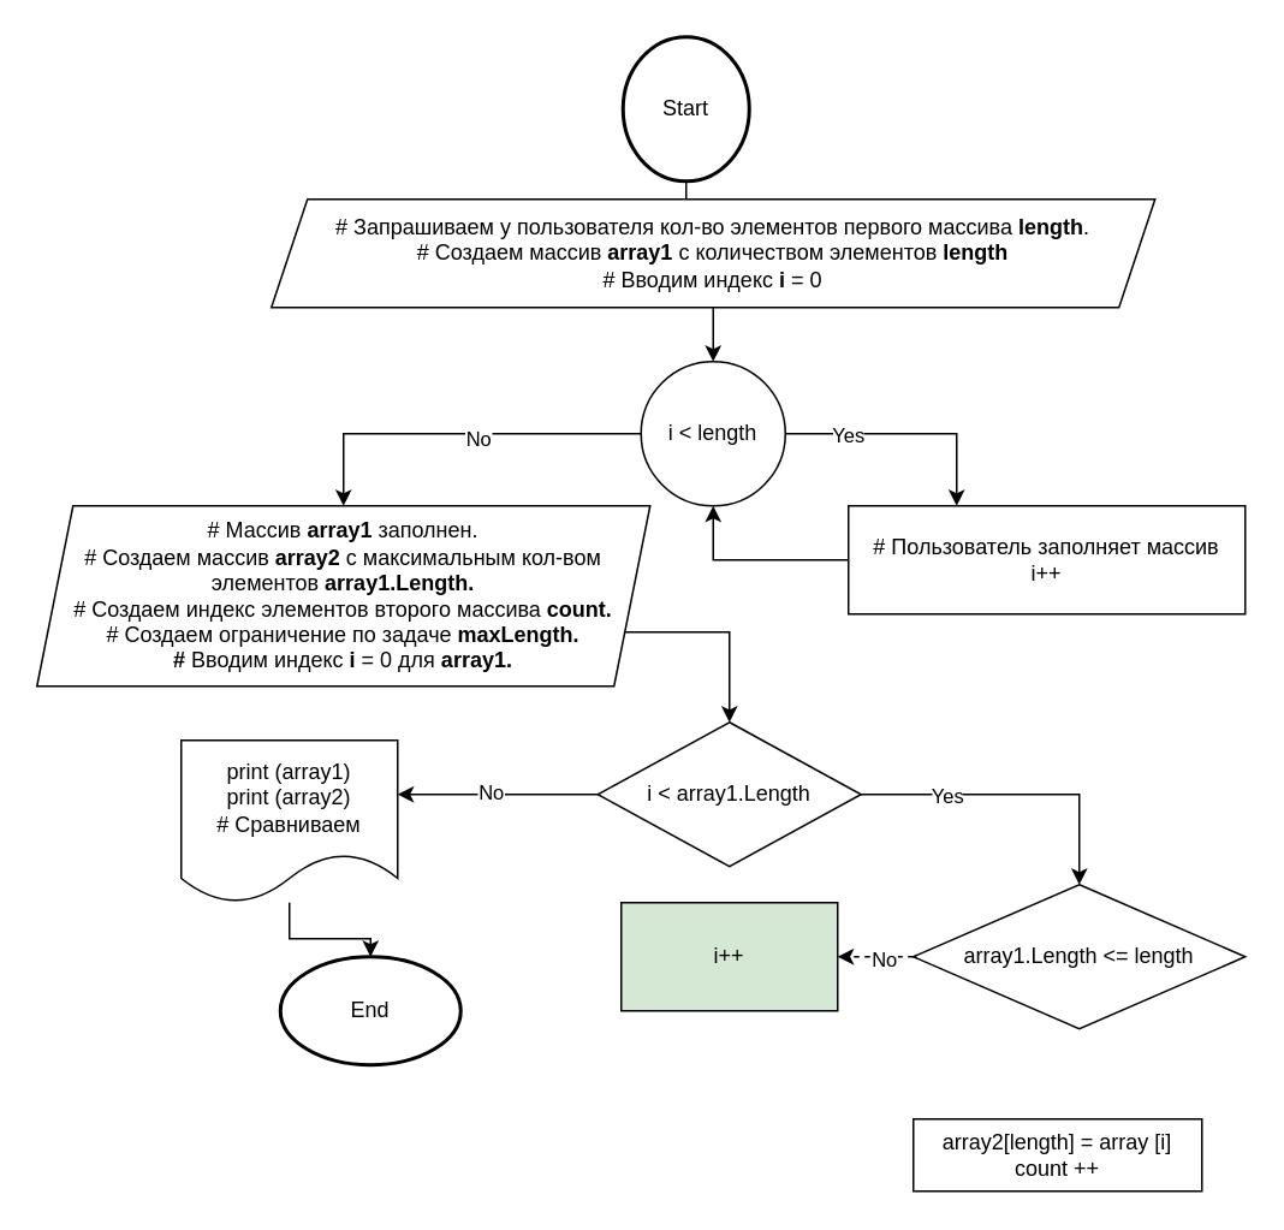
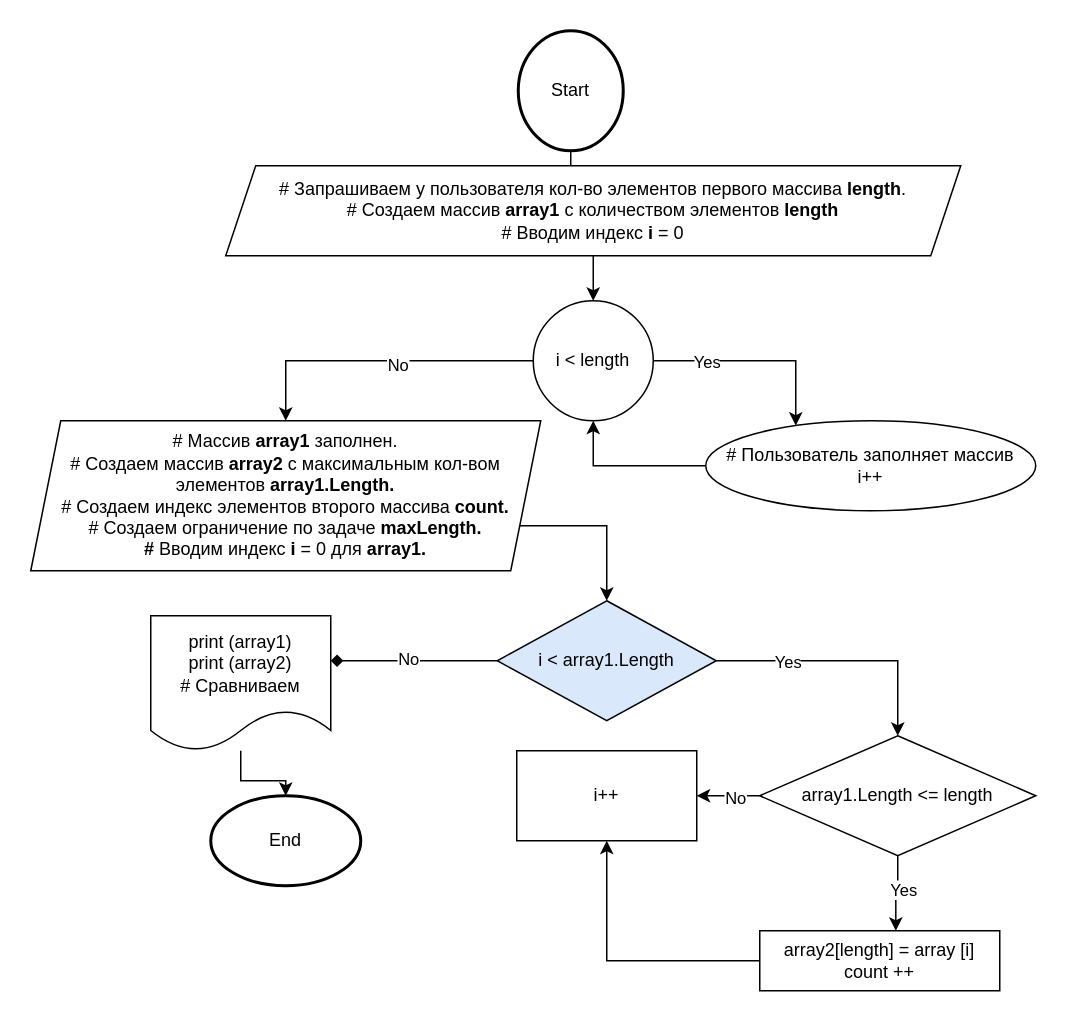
  <mxCell id="0" />
  <mxCell id="1" parent="0" />
  <mxCell id="2" value="" style="edgeStyle=orthogonalEdgeStyle;rounded=0;orthogonalLoop=1;jettySize=auto;html=1;" parent="1" source="3" target="6" edge="1"><mxGeometry relative="1" as="geometry" /></mxCell>
  <mxCell id="3" value="Start" style="strokeWidth=2;html=1;shape=mxgraph.flowchart.start_1;whiteSpace=wrap;" parent="1" vertex="1"><mxGeometry x="345" y="20" width="70" height="80" as="geometry" /></mxCell>
- <mxCell id="4" value="End" style="strokeWidth=2;html=1;shape=mxgraph.flowchart.start_1;whiteSpace=wrap;" parent="1" vertex="1"><mxGeometry x="155" y="530" width="100" height="60" as="geometry" /></mxCell>
+ <mxCell id="4" value="End" style="strokeWidth=2;html=1;shape=mxgraph.flowchart.start_1;whiteSpace=wrap;" parent="1" vertex="1"><mxGeometry x="140" y="530" width="100" height="60" as="geometry" /></mxCell>
  <mxCell id="5" value="" style="edgeStyle=orthogonalEdgeStyle;rounded=0;orthogonalLoop=1;jettySize=auto;html=1;" parent="1" source="6" target="21" edge="1"><mxGeometry relative="1" as="geometry" /></mxCell>
  <mxCell id="6" value="# Запрашиваем у пользователя кол-во элементов первого массива&amp;nbsp;&lt;b&gt;length&lt;/b&gt;.&lt;br&gt;# Создаем массив &lt;b&gt;array1&lt;/b&gt; с количеством элементов &lt;b&gt;length&lt;/b&gt;&lt;br&gt;# Вводим индекс &lt;b&gt;i&lt;/b&gt; = 0" style="shape=parallelogram;perimeter=parallelogramPerimeter;whiteSpace=wrap;html=1;fixedSize=1;" parent="1" vertex="1"><mxGeometry x="150" y="110" width="490" height="60" as="geometry" /></mxCell>
- <mxCell id="9" style="edgeStyle=orthogonalEdgeStyle;rounded=0;orthogonalLoop=1;jettySize=auto;html=1;entryX=1;entryY=0.5;entryDx=0;entryDy=0;dashed=1;" parent="1" source="11" target="14" edge="1"><mxGeometry relative="1" as="geometry" /></mxCell>
+ <mxCell id="7" style="edgeStyle=orthogonalEdgeStyle;rounded=0;orthogonalLoop=1;jettySize=auto;html=1;entryX=0.567;entryY=0;entryDx=0;entryDy=0;entryPerimeter=0;" parent="1" source="11" target="13" edge="1"><mxGeometry relative="1" as="geometry" /></mxCell>
+ <mxCell id="8" value="Yes" style="edgeLabel;html=1;align=center;verticalAlign=middle;resizable=0;points=[];" parent="7" vertex="1" connectable="0"><mxGeometry x="-0.154" y="3" relative="1" as="geometry"><mxPoint as="offset" /></mxGeometry></mxCell>
+ <mxCell id="9" style="edgeStyle=orthogonalEdgeStyle;rounded=0;orthogonalLoop=1;jettySize=auto;html=1;entryX=1;entryY=0.5;entryDx=0;entryDy=0;" parent="1" source="11" target="14" edge="1"><mxGeometry relative="1" as="geometry" /></mxCell>
  <mxCell id="10" value="No" style="edgeLabel;html=1;align=center;verticalAlign=middle;resizable=0;points=[];" parent="9" vertex="1" connectable="0"><mxGeometry x="-0.214" y="1" relative="1" as="geometry"><mxPoint as="offset" /></mxGeometry></mxCell>
  <mxCell id="11" value="array1.Length &amp;lt;= length" style="rhombus;whiteSpace=wrap;html=1;" parent="1" vertex="1"><mxGeometry x="506" y="490" width="184" height="80" as="geometry" /></mxCell>
+ <mxCell id="12" style="edgeStyle=orthogonalEdgeStyle;rounded=0;orthogonalLoop=1;jettySize=auto;html=1;entryX=0.5;entryY=1;entryDx=0;entryDy=0;" parent="1" source="13" target="14" edge="1"><mxGeometry relative="1" as="geometry" /></mxCell>
  <mxCell id="13" value="array2[length] = array [i]&lt;br&gt;count ++" style="rounded=0;whiteSpace=wrap;html=1;" parent="1" vertex="1"><mxGeometry x="506" y="620" width="160" height="40" as="geometry" /></mxCell>
- <mxCell id="14" value="i++" style="rounded=0;whiteSpace=wrap;html=1;fillColor=#d5e8d4;" parent="1" vertex="1"><mxGeometry x="344" y="500" width="120" height="60" as="geometry" /></mxCell>
+ <mxCell id="14" value="i++" style="rounded=0;whiteSpace=wrap;html=1;" parent="1" vertex="1"><mxGeometry x="344" y="500" width="120" height="60" as="geometry" /></mxCell>
  <mxCell id="15" value="" style="edgeStyle=orthogonalEdgeStyle;rounded=0;orthogonalLoop=1;jettySize=auto;html=1;" parent="1" source="16" target="4" edge="1"><mxGeometry relative="1" as="geometry" /></mxCell>
  <mxCell id="16" value="print (array1)&lt;br&gt;print (array2)&lt;br&gt;# Сравниваем" style="shape=document;whiteSpace=wrap;html=1;boundedLbl=1;" parent="1" vertex="1"><mxGeometry x="100" y="410" width="120" height="90" as="geometry" /></mxCell>
  <mxCell id="17" value="" style="edgeStyle=orthogonalEdgeStyle;rounded=0;orthogonalLoop=1;jettySize=auto;html=1;" parent="1" source="21" target="23" edge="1"><mxGeometry relative="1" as="geometry"><Array as="points"><mxPoint x="530" y="240" /></Array></mxGeometry></mxCell>
  <mxCell id="18" value="Yes" style="edgeLabel;html=1;align=center;verticalAlign=middle;resizable=0;points=[];" parent="17" vertex="1" connectable="0"><mxGeometry x="-0.493" relative="1" as="geometry"><mxPoint as="offset" /></mxGeometry></mxCell>
  <mxCell id="19" style="edgeStyle=orthogonalEdgeStyle;rounded=0;orthogonalLoop=1;jettySize=auto;html=1;entryX=0.5;entryY=0;entryDx=0;entryDy=0;" parent="1" source="21" target="25" edge="1"><mxGeometry relative="1" as="geometry"><mxPoint x="170" y="240" as="targetPoint" /><Array as="points"><mxPoint x="190" y="240" /></Array></mxGeometry></mxCell>
  <mxCell id="20" value="No" style="edgeLabel;html=1;align=center;verticalAlign=middle;resizable=0;points=[];" parent="19" vertex="1" connectable="0"><mxGeometry x="-0.115" y="2" relative="1" as="geometry"><mxPoint as="offset" /></mxGeometry></mxCell>
  <mxCell id="21" value="i &amp;lt; length" style="ellipse;whiteSpace=wrap;html=1;" parent="1" vertex="1"><mxGeometry x="355" y="200" width="80" height="80" as="geometry" /></mxCell>
  <mxCell id="22" style="edgeStyle=orthogonalEdgeStyle;rounded=0;orthogonalLoop=1;jettySize=auto;html=1;entryX=0.5;entryY=1;entryDx=0;entryDy=0;" parent="1" source="23" target="21" edge="1"><mxGeometry relative="1" as="geometry" /></mxCell>
- <mxCell id="23" value="# Пользователь заполняет массив&lt;br&gt;i++" style="whiteSpace=wrap;html=1;" parent="1" vertex="1"><mxGeometry x="470" y="280" width="220" height="60" as="geometry" /></mxCell>
+ <mxCell id="23" value="# Пользователь заполняет массив&lt;br&gt;i++" style="ellipse;whiteSpace=wrap;html=1;" parent="1" vertex="1"><mxGeometry x="470" y="280" width="220" height="60" as="geometry" /></mxCell>
  <mxCell id="24" style="edgeStyle=orthogonalEdgeStyle;rounded=0;orthogonalLoop=1;jettySize=auto;html=1;" parent="1" source="25" target="30" edge="1"><mxGeometry relative="1" as="geometry"><Array as="points"><mxPoint x="404" y="350" /></Array></mxGeometry></mxCell>
  <mxCell id="25" value="# Массив&amp;nbsp;&lt;b style=&quot;border-color: var(--border-color);&quot;&gt;array1&lt;/b&gt;&amp;nbsp;заполнен.&lt;br&gt;# Создаем массив &lt;b&gt;array2&lt;/b&gt;&amp;nbsp;c максимальным кол-вом элементов &lt;b&gt;array1.Length.&lt;br&gt;&lt;/b&gt;# Создаем индекс элементов второго массива&lt;b&gt; count.&lt;br&gt;&lt;/b&gt;# Создаем ограничение по задаче &lt;b&gt;maxLength.&lt;br&gt;# &lt;/b&gt;Вводим индекс &lt;b&gt;i &lt;/b&gt;= 0 для &lt;b&gt;array1.&lt;br&gt;&lt;/b&gt;" style="shape=parallelogram;perimeter=parallelogramPerimeter;whiteSpace=wrap;html=1;fixedSize=1;" parent="1" vertex="1"><mxGeometry x="20" y="280" width="340" height="100" as="geometry" /></mxCell>
  <mxCell id="26" style="edgeStyle=orthogonalEdgeStyle;rounded=0;orthogonalLoop=1;jettySize=auto;html=1;entryX=0.5;entryY=0;entryDx=0;entryDy=0;" parent="1" source="30" target="11" edge="1"><mxGeometry relative="1" as="geometry"><mxPoint x="581" y="480" as="targetPoint" /><Array as="points"><mxPoint x="598" y="440" /></Array></mxGeometry></mxCell>
  <mxCell id="27" value="Yes" style="edgeLabel;html=1;align=center;verticalAlign=middle;resizable=0;points=[];" parent="26" vertex="1" connectable="0"><mxGeometry x="-0.714" y="-3" relative="1" as="geometry"><mxPoint x="23" y="-3" as="offset" /></mxGeometry></mxCell>
- <mxCell id="28" value="" style="edgeStyle=orthogonalEdgeStyle;rounded=0;orthogonalLoop=1;jettySize=auto;html=1;" parent="1" source="30" target="16" edge="1"><mxGeometry relative="1" as="geometry"><Array as="points"><mxPoint x="271" y="440" /><mxPoint x="271" y="440" /></Array></mxGeometry></mxCell>
+ <mxCell id="28" value="" style="edgeStyle=orthogonalEdgeStyle;rounded=0;orthogonalLoop=1;jettySize=auto;html=1;endArrow=diamond;" parent="1" source="30" target="16" edge="1"><mxGeometry relative="1" as="geometry"><Array as="points"><mxPoint x="271" y="440" /><mxPoint x="271" y="440" /></Array></mxGeometry></mxCell>
  <mxCell id="29" value="No" style="edgeLabel;html=1;align=center;verticalAlign=middle;resizable=0;points=[];" parent="28" vertex="1" connectable="0"><mxGeometry x="0.076" y="-2" relative="1" as="geometry"><mxPoint as="offset" /></mxGeometry></mxCell>
- <mxCell id="30" value="i &amp;lt; array1.Length" style="rhombus;whiteSpace=wrap;html=1;" parent="1" vertex="1"><mxGeometry x="331" y="400" width="146" height="80" as="geometry" /></mxCell>
+ <mxCell id="30" value="i &amp;lt; array1.Length" style="rhombus;whiteSpace=wrap;html=1;fillColor=#dae8fc;" parent="1" vertex="1"><mxGeometry x="331" y="400" width="146" height="80" as="geometry" /></mxCell>
